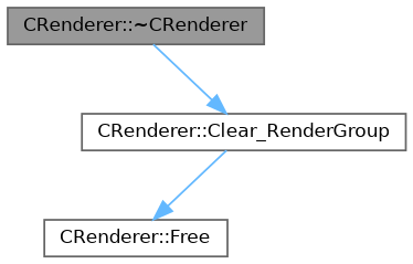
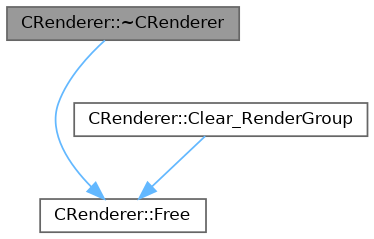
  digraph {
    rankdir=TB
    node [color=grey40 fillcolor=white fontname=Helvetica fontsize=10 shape=box style=filled]
    edge [color=steelblue1 fontname=Helvetica fontsize=10 labelfontname=Helvetica labelfontsize=10 style=solid]
    n1 [color=gray40 fillcolor=grey60 fontcolor=black height=0.2 label="CRenderer::~CRenderer" width=0.4]
    n2 [height=0.2 label="CRenderer::Free" width=0.4]
    n3 [height=0.2 label="CRenderer::Clear_RenderGroup" width=0.4]
-   n1 -> n3
+   n1 -> n2
    n3 -> n2
  }
